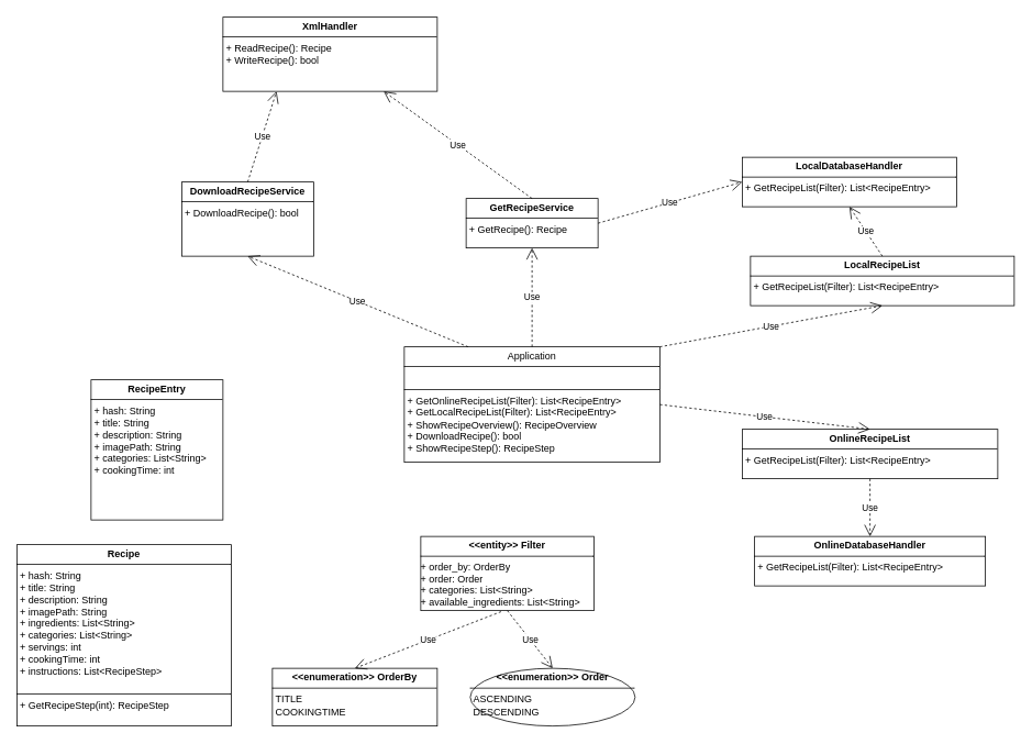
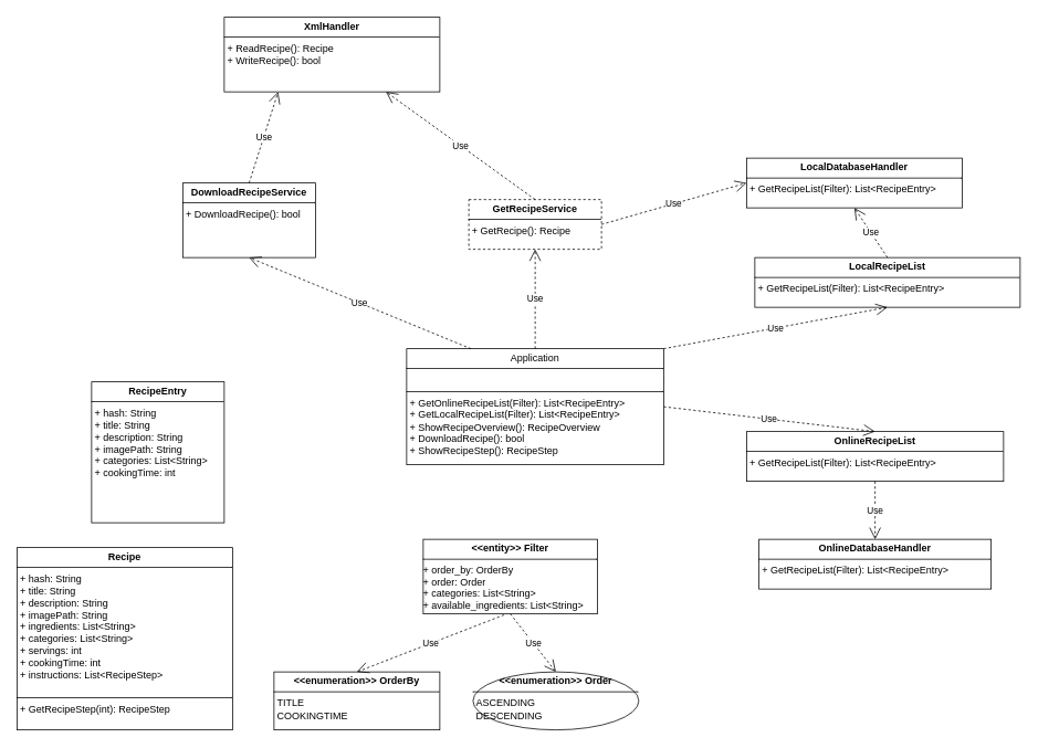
  <mxCell id="0" />
  <mxCell id="1" parent="0" />
  <mxCell id="2" value="&lt;p style=&quot;margin:0px;margin-top:4px;text-align:center;&quot;&gt;Application&lt;/p&gt;&lt;hr size=&quot;1&quot; style=&quot;border-style:solid;&quot;&gt;&lt;p style=&quot;margin:0px;margin-left:4px;&quot;&gt;&lt;br&gt;&lt;/p&gt;&lt;hr size=&quot;1&quot; style=&quot;border-style:solid;&quot;&gt;&lt;p style=&quot;margin:0px;margin-left:4px;&quot;&gt;+ GetOnlineRecipeList(Filter): List&amp;lt;RecipeEntry&amp;gt;&lt;/p&gt;&lt;p style=&quot;margin:0px;margin-left:4px;&quot;&gt;+ GetLocalRecipeList(Filter): List&amp;lt;RecipeEntry&amp;gt;&lt;br&gt;&lt;/p&gt;&lt;p style=&quot;margin:0px;margin-left:4px;&quot;&gt;+ ShowRecipeOverview(): RecipeOverview&lt;/p&gt;&lt;p style=&quot;margin:0px;margin-left:4px;&quot;&gt;+ DownloadRecipe(): bool&lt;/p&gt;&lt;p style=&quot;margin:0px;margin-left:4px;&quot;&gt;+ ShowRecipeStep(): RecipeStep&lt;/p&gt;" style="verticalAlign=top;align=left;overflow=fill;html=1;whiteSpace=wrap;" vertex="1" parent="1"><mxGeometry x="490" y="420" width="310" height="140" as="geometry" /></mxCell>
  <mxCell id="3" value="&lt;p style=&quot;margin:0px;margin-top:4px;text-align:center;&quot;&gt;&lt;b&gt;OnlineRecipeList&lt;/b&gt;&lt;/p&gt;&lt;hr size=&quot;1&quot; style=&quot;border-style:solid;&quot;&gt;&lt;p style=&quot;margin:0px;margin-left:4px;&quot;&gt;+ GetRecipeList(Filter): List&amp;lt;RecipeEntry&amp;gt;&lt;br&gt;&lt;/p&gt;" style="verticalAlign=top;align=left;overflow=fill;html=1;whiteSpace=wrap;" vertex="1" parent="1"><mxGeometry x="900" y="520" width="310" height="60" as="geometry" /></mxCell>
  <mxCell id="4" value="&lt;p style=&quot;margin:0px;margin-top:4px;text-align:center;&quot;&gt;&lt;b&gt;LocalRecipeList&lt;/b&gt;&lt;/p&gt;&lt;hr size=&quot;1&quot; style=&quot;border-style:solid;&quot;&gt;&lt;p style=&quot;margin:0px;margin-left:4px;&quot;&gt;+ GetRecipeList(Filter): List&amp;lt;RecipeEntry&amp;gt;&lt;br&gt;&lt;/p&gt;" style="verticalAlign=top;align=left;overflow=fill;html=1;whiteSpace=wrap;" vertex="1" parent="1"><mxGeometry x="910" y="310" width="320" height="60" as="geometry" /></mxCell>
  <mxCell id="5" value="&lt;p style=&quot;margin:0px;margin-top:4px;text-align:center;&quot;&gt;&lt;b&gt;DownloadRecipeService&lt;/b&gt;&lt;/p&gt;&lt;hr size=&quot;1&quot; style=&quot;border-style:solid;&quot;&gt;&lt;p style=&quot;margin:0px;margin-left:4px;&quot;&gt;+ DownloadRecipe(): bool&lt;br&gt;&lt;/p&gt;" style="verticalAlign=top;align=left;overflow=fill;html=1;whiteSpace=wrap;" vertex="1" parent="1"><mxGeometry x="220" y="220" width="160" height="90" as="geometry" /></mxCell>
  <mxCell id="6" value="&lt;p style=&quot;margin:0px;margin-top:4px;text-align:center;&quot;&gt;&lt;b&gt;XmlHandler&lt;/b&gt;&lt;/p&gt;&lt;hr size=&quot;1&quot; style=&quot;border-style:solid;&quot;&gt;&lt;p style=&quot;margin:0px;margin-left:4px;&quot;&gt;+ ReadRecipe(): Recipe&lt;br&gt;&lt;/p&gt;&lt;p style=&quot;margin:0px;margin-left:4px;&quot;&gt;+ WriteRecipe(): bool&lt;/p&gt;" style="verticalAlign=top;align=left;overflow=fill;html=1;whiteSpace=wrap;" vertex="1" parent="1"><mxGeometry x="270" y="20" width="260" height="90" as="geometry" /></mxCell>
  <mxCell id="7" value="&lt;p style=&quot;margin:0px;margin-top:4px;text-align:center;&quot;&gt;&lt;b&gt;LocalDatabaseHandler&lt;/b&gt;&lt;/p&gt;&lt;hr size=&quot;1&quot; style=&quot;border-style:solid;&quot;&gt;&lt;p style=&quot;margin:0px;margin-left:4px;&quot;&gt;+ GetRecipeList(Filter): List&amp;lt;RecipeEntry&amp;gt;&lt;br&gt;&lt;/p&gt;" style="verticalAlign=top;align=left;overflow=fill;html=1;whiteSpace=wrap;" vertex="1" parent="1"><mxGeometry x="900" y="190" width="260" height="60" as="geometry" /></mxCell>
  <mxCell id="8" value="&lt;p style=&quot;margin:0px;margin-top:4px;text-align:center;&quot;&gt;&lt;b&gt;OnlineDatabaseHandler&lt;/b&gt;&lt;/p&gt;&lt;hr size=&quot;1&quot; style=&quot;border-style:solid;&quot;&gt;&lt;p style=&quot;margin:0px;margin-left:4px;&quot;&gt;+ GetRecipeList(Filter): List&amp;lt;RecipeEntry&amp;gt;&lt;br&gt;&lt;/p&gt;" style="verticalAlign=top;align=left;overflow=fill;html=1;whiteSpace=wrap;" vertex="1" parent="1"><mxGeometry x="915" y="650" width="280" height="60" as="geometry" /></mxCell>
  <mxCell id="9" value="&lt;p style=&quot;margin:0px;margin-top:4px;text-align:center;&quot;&gt;&lt;b&gt;&amp;lt;&amp;lt;entity&amp;gt;&amp;gt; Filter&lt;/b&gt;&lt;/p&gt;&lt;hr size=&quot;1&quot; style=&quot;border-style:solid;&quot;&gt;&lt;div style=&quot;height:2px;&quot;&gt;+ order_by: OrderBy&lt;/div&gt;&lt;div style=&quot;height:2px;&quot;&gt;&lt;br&gt;&lt;/div&gt;&lt;div style=&quot;height:2px;&quot;&gt;&lt;br&gt;&lt;/div&gt;&lt;div style=&quot;height:2px;&quot;&gt;&lt;br&gt;&lt;/div&gt;&lt;div style=&quot;height:2px;&quot;&gt;&lt;br&gt;&lt;/div&gt;&lt;div style=&quot;height:2px;&quot;&gt;&lt;br&gt;&lt;/div&gt;&lt;div style=&quot;height:2px;&quot;&gt;&lt;br&gt;&lt;/div&gt;&lt;div style=&quot;height:2px;&quot;&gt;+ order: Order&lt;/div&gt;&lt;div style=&quot;height:2px;&quot;&gt;&lt;br&gt;&lt;/div&gt;&lt;div style=&quot;height:2px;&quot;&gt;&lt;br&gt;&lt;/div&gt;&lt;div style=&quot;height:2px;&quot;&gt;&lt;br&gt;&lt;/div&gt;&lt;div style=&quot;height:2px;&quot;&gt;&lt;br&gt;&lt;/div&gt;&lt;div style=&quot;height:2px;&quot;&gt;&lt;br&gt;&lt;/div&gt;&lt;div style=&quot;height:2px;&quot;&gt;&lt;br&gt;&lt;/div&gt;&lt;div style=&quot;height:2px;&quot;&gt;+ categories: List&amp;lt;String&amp;gt;&lt;/div&gt;&lt;div style=&quot;height:2px;&quot;&gt;&lt;br&gt;&lt;/div&gt;&lt;div style=&quot;height:2px;&quot;&gt;&lt;br&gt;&lt;/div&gt;&lt;div style=&quot;height:2px;&quot;&gt;&lt;br&gt;&lt;/div&gt;&lt;div style=&quot;height:2px;&quot;&gt;&lt;br&gt;&lt;/div&gt;&lt;div style=&quot;height:2px;&quot;&gt;&lt;br&gt;&lt;/div&gt;&lt;div style=&quot;height:2px;&quot;&gt;&lt;br&gt;&lt;/div&gt;&lt;div style=&quot;height:2px;&quot;&gt;+ available_ingredients: List&amp;lt;String&amp;gt;&lt;/div&gt;&lt;div style=&quot;height:2px;&quot;&gt;&lt;br&gt;&lt;/div&gt;" style="verticalAlign=top;align=left;overflow=fill;html=1;whiteSpace=wrap;" vertex="1" parent="1"><mxGeometry x="510" y="650" width="210" height="90" as="geometry" /></mxCell>
  <mxCell id="10" value="&lt;p style=&quot;margin:0px;margin-top:4px;text-align:center;&quot;&gt;&lt;b&gt;&amp;lt;&amp;lt;enumeration&amp;gt;&amp;gt; OrderBy&lt;/b&gt;&lt;/p&gt;&lt;hr size=&quot;1&quot; style=&quot;border-style:solid;&quot;&gt;&lt;p style=&quot;margin:0px;margin-left:4px;&quot;&gt;TITLE&lt;/p&gt;&lt;p style=&quot;margin:0px;margin-left:4px;&quot;&gt;COOKINGTIME&lt;/p&gt;" style="verticalAlign=top;align=left;overflow=fill;html=1;whiteSpace=wrap;" vertex="1" parent="1"><mxGeometry x="330" y="810" width="200" height="70" as="geometry" /></mxCell>
  <mxCell id="11" value="&lt;p style=&quot;margin:0px;margin-top:4px;text-align:center;&quot;&gt;&lt;b&gt;&amp;lt;&amp;lt;enumeration&amp;gt;&amp;gt; Order&lt;/b&gt;&lt;/p&gt;&lt;hr size=&quot;1&quot; style=&quot;border-style:solid;&quot;&gt;&lt;p style=&quot;margin:0px;margin-left:4px;&quot;&gt;ASCENDING&lt;/p&gt;&lt;p style=&quot;margin:0px;margin-left:4px;&quot;&gt;DESCENDING&lt;/p&gt;" style="ellipse;verticalAlign=top;align=left;overflow=fill;html=1;whiteSpace=wrap;" vertex="1" parent="1"><mxGeometry x="570" y="810" width="200" height="70" as="geometry" /></mxCell>
  <mxCell id="12" value="&lt;p style=&quot;margin:0px;margin-top:4px;text-align:center;&quot;&gt;&lt;b&gt;Recipe&lt;/b&gt;&lt;/p&gt;&lt;hr size=&quot;1&quot; style=&quot;border-style:solid;&quot;&gt;&lt;p style=&quot;margin:0px;margin-left:4px;&quot;&gt;+ hash: String&lt;/p&gt;&lt;p style=&quot;margin:0px;margin-left:4px;&quot;&gt;+ title: String&lt;/p&gt;&lt;p style=&quot;margin:0px;margin-left:4px;&quot;&gt;+ description: String&lt;/p&gt;&lt;p style=&quot;margin:0px;margin-left:4px;&quot;&gt;+ imagePath: String&lt;/p&gt;&lt;p style=&quot;margin:0px;margin-left:4px;&quot;&gt;+ ingredients: List&amp;lt;String&amp;gt;&lt;/p&gt;&lt;p style=&quot;margin:0px;margin-left:4px;&quot;&gt;+ categories: List&amp;lt;String&amp;gt;&lt;/p&gt;&lt;p style=&quot;margin:0px;margin-left:4px;&quot;&gt;+ servings: int&lt;/p&gt;&lt;p style=&quot;margin:0px;margin-left:4px;&quot;&gt;+ cookingTime: int&lt;/p&gt;&lt;p style=&quot;margin:0px;margin-left:4px;&quot;&gt;+ instructions: List&amp;lt;RecipeStep&amp;gt;&lt;/p&gt;&lt;p style=&quot;margin:0px;margin-left:4px;&quot;&gt;&lt;br&gt;&lt;/p&gt;&lt;hr size=&quot;1&quot; style=&quot;border-style:solid;&quot;&gt;&lt;p style=&quot;margin:0px;margin-left:4px;&quot;&gt;+ GetRecipeStep(int): RecipeStep&lt;/p&gt;" style="verticalAlign=top;align=left;overflow=fill;html=1;whiteSpace=wrap;" vertex="1" parent="1"><mxGeometry x="20" y="660" width="260" height="220" as="geometry" /></mxCell>
- <mxCell id="13" value="&lt;p style=&quot;margin:0px;margin-top:4px;text-align:center;&quot;&gt;&lt;b&gt;GetRecipeService&lt;/b&gt;&lt;/p&gt;&lt;hr size=&quot;1&quot; style=&quot;border-style:solid;&quot;&gt;&lt;p style=&quot;margin:0px;margin-left:4px;&quot;&gt;+ GetRecipe(): Recipe&lt;/p&gt;" style="verticalAlign=top;align=left;overflow=fill;html=1;whiteSpace=wrap;" vertex="1" parent="1"><mxGeometry x="565" y="240" width="160" height="60" as="geometry" /></mxCell>
+ <mxCell id="13" value="&lt;p style=&quot;margin:0px;margin-top:4px;text-align:center;&quot;&gt;&lt;b&gt;GetRecipeService&lt;/b&gt;&lt;/p&gt;&lt;hr size=&quot;1&quot; style=&quot;border-style:solid;&quot;&gt;&lt;p style=&quot;margin:0px;margin-left:4px;&quot;&gt;+ GetRecipe(): Recipe&lt;/p&gt;" style="verticalAlign=top;align=left;overflow=fill;html=1;whiteSpace=wrap;dashed=1;" vertex="1" parent="1"><mxGeometry x="565" y="240" width="160" height="60" as="geometry" /></mxCell>
  <mxCell id="14" value="Use" style="endArrow=open;endSize=12;dashed=1;html=1;rounded=0;exitX=0.5;exitY=0;exitDx=0;exitDy=0;entryX=0.5;entryY=1;entryDx=0;entryDy=0;" edge="1" parent="1" source="2" target="13"><mxGeometry width="160" relative="1" as="geometry"><mxPoint x="620" y="310" as="sourcePoint" /><mxPoint x="780" y="310" as="targetPoint" /></mxGeometry></mxCell>
  <mxCell id="15" value="Use" style="endArrow=open;endSize=12;dashed=1;html=1;rounded=0;exitX=0.25;exitY=0;exitDx=0;exitDy=0;entryX=0.5;entryY=1;entryDx=0;entryDy=0;" edge="1" parent="1" source="2" target="5"><mxGeometry width="160" relative="1" as="geometry"><mxPoint x="620" y="310" as="sourcePoint" /><mxPoint x="780" y="310" as="targetPoint" /></mxGeometry></mxCell>
  <mxCell id="16" value="Use" style="endArrow=open;endSize=12;dashed=1;html=1;rounded=0;exitX=0.5;exitY=0;exitDx=0;exitDy=0;entryX=0.25;entryY=1;entryDx=0;entryDy=0;" edge="1" parent="1" source="5" target="6"><mxGeometry width="160" relative="1" as="geometry"><mxPoint x="620" y="310" as="sourcePoint" /><mxPoint x="780" y="310" as="targetPoint" /></mxGeometry></mxCell>
  <mxCell id="17" value="Use" style="endArrow=open;endSize=12;dashed=1;html=1;rounded=0;exitX=0.5;exitY=0;exitDx=0;exitDy=0;entryX=0.75;entryY=1;entryDx=0;entryDy=0;" edge="1" parent="1" source="13" target="6"><mxGeometry width="160" relative="1" as="geometry"><mxPoint x="620" y="310" as="sourcePoint" /><mxPoint x="780" y="310" as="targetPoint" /></mxGeometry></mxCell>
  <mxCell id="18" value="Use" style="endArrow=open;endSize=12;dashed=1;html=1;rounded=0;exitX=0.464;exitY=1.014;exitDx=0;exitDy=0;exitPerimeter=0;entryX=0.5;entryY=0;entryDx=0;entryDy=0;" edge="1" parent="1" source="9" target="10"><mxGeometry width="160" relative="1" as="geometry"><mxPoint x="610" y="620" as="sourcePoint" /><mxPoint x="770" y="620" as="targetPoint" /></mxGeometry></mxCell>
  <mxCell id="19" value="Use" style="endArrow=open;endSize=12;dashed=1;html=1;rounded=0;exitX=0.5;exitY=1;exitDx=0;exitDy=0;entryX=0.5;entryY=0;entryDx=0;entryDy=0;" edge="1" parent="1" source="9" target="11"><mxGeometry width="160" relative="1" as="geometry"><mxPoint x="610" y="620" as="sourcePoint" /><mxPoint x="770" y="620" as="targetPoint" /></mxGeometry></mxCell>
  <mxCell id="20" value="Use" style="endArrow=open;endSize=12;dashed=1;html=1;rounded=0;exitX=1;exitY=0;exitDx=0;exitDy=0;entryX=0.5;entryY=1;entryDx=0;entryDy=0;" edge="1" parent="1" source="2" target="4"><mxGeometry width="160" relative="1" as="geometry"><mxPoint x="610" y="590" as="sourcePoint" /><mxPoint x="770" y="590" as="targetPoint" /></mxGeometry></mxCell>
  <mxCell id="21" value="Use" style="endArrow=open;endSize=12;dashed=1;html=1;rounded=0;exitX=0.5;exitY=0;exitDx=0;exitDy=0;entryX=0.5;entryY=1;entryDx=0;entryDy=0;" edge="1" parent="1" source="4" target="7"><mxGeometry width="160" relative="1" as="geometry"><mxPoint x="610" y="350" as="sourcePoint" /><mxPoint x="770" y="350" as="targetPoint" /></mxGeometry></mxCell>
  <mxCell id="22" value="Use" style="endArrow=open;endSize=12;dashed=1;html=1;rounded=0;exitX=1;exitY=0.5;exitDx=0;exitDy=0;entryX=0;entryY=0.5;entryDx=0;entryDy=0;" edge="1" parent="1" source="13" target="7"><mxGeometry width="160" relative="1" as="geometry"><mxPoint x="610" y="350" as="sourcePoint" /><mxPoint x="770" y="350" as="targetPoint" /></mxGeometry></mxCell>
  <mxCell id="23" value="Use" style="endArrow=open;endSize=12;dashed=1;html=1;rounded=0;exitX=1;exitY=0.5;exitDx=0;exitDy=0;entryX=0.5;entryY=0;entryDx=0;entryDy=0;" edge="1" parent="1" source="2" target="3"><mxGeometry width="160" relative="1" as="geometry"><mxPoint x="610" y="560" as="sourcePoint" /><mxPoint x="770" y="560" as="targetPoint" /></mxGeometry></mxCell>
  <mxCell id="24" value="Use" style="endArrow=open;endSize=12;dashed=1;html=1;rounded=0;exitX=0.5;exitY=1;exitDx=0;exitDy=0;entryX=0.5;entryY=0;entryDx=0;entryDy=0;" edge="1" parent="1" source="3" target="8"><mxGeometry width="160" relative="1" as="geometry"><mxPoint x="610" y="560" as="sourcePoint" /><mxPoint x="770" y="560" as="targetPoint" /></mxGeometry></mxCell>
  <mxCell id="25" value="&lt;p style=&quot;margin:0px;margin-top:4px;text-align:center;&quot;&gt;&lt;b&gt;RecipeEntry&lt;/b&gt;&lt;/p&gt;&lt;hr size=&quot;1&quot; style=&quot;border-style:solid;&quot;&gt;&lt;p style=&quot;margin: 0px 0px 0px 4px;&quot;&gt;+ hash: String&lt;/p&gt;&lt;p style=&quot;margin: 0px 0px 0px 4px;&quot;&gt;+ title: String&lt;/p&gt;&lt;p style=&quot;margin: 0px 0px 0px 4px;&quot;&gt;+ description: String&lt;/p&gt;&lt;p style=&quot;margin: 0px 0px 0px 4px;&quot;&gt;+ imagePath: String&lt;/p&gt;&lt;p style=&quot;margin: 0px 0px 0px 4px;&quot;&gt;+ categories: List&amp;lt;String&amp;gt;&lt;/p&gt;&lt;p style=&quot;margin: 0px 0px 0px 4px;&quot;&gt;+ cookingTime: int&lt;/p&gt;" style="verticalAlign=top;align=left;overflow=fill;html=1;whiteSpace=wrap;" vertex="1" parent="1"><mxGeometry x="110" y="460" width="160" height="170" as="geometry" /></mxCell>
